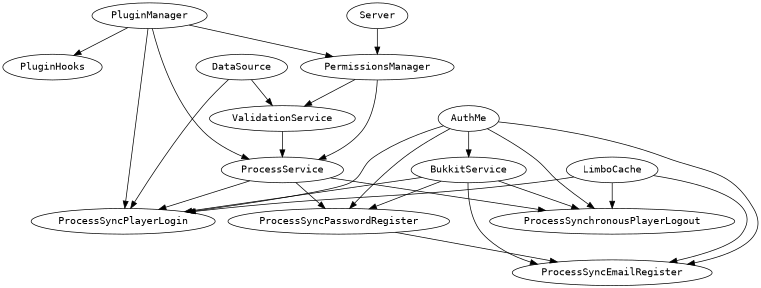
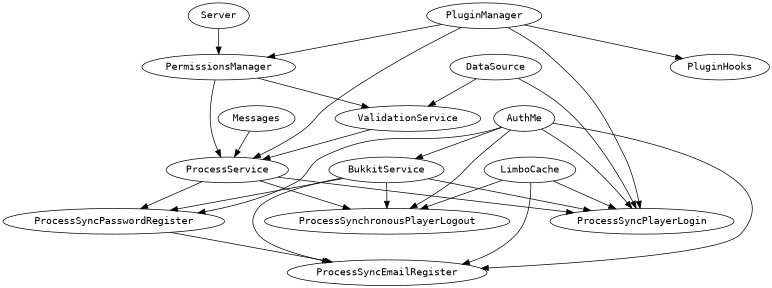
  digraph {
    fontname="DejaVu Sans Mono"
    node [fontname="DejaVu Sans Mono"]
    edge [fontname="DejaVu Sans Mono"]
    ProcessService
    ProcessSyncPlayerLogin
    ProcessSyncPasswordRegister
    ProcessSynchronousPlayerLogout
    ProcessSyncEmailRegister
    LimboCache
    BukkitService
    AuthMe
    DataSource
    ValidationService
    PluginManager
    PermissionsManager
    PluginHooks
    Server
+   Messages
    ProcessService -> ProcessSyncPlayerLogin
    ProcessService -> ProcessSyncPasswordRegister
    ProcessService -> ProcessSynchronousPlayerLogout
    ProcessSyncPasswordRegister -> ProcessSyncEmailRegister
    LimboCache -> ProcessSyncPlayerLogin
    LimboCache -> ProcessSynchronousPlayerLogout
    LimboCache -> ProcessSyncEmailRegister
    BukkitService -> ProcessSyncPlayerLogin
    BukkitService -> ProcessSyncPasswordRegister
    BukkitService -> ProcessSynchronousPlayerLogout
    BukkitService -> ProcessSyncEmailRegister
    AuthMe -> ProcessSyncPlayerLogin
    AuthMe -> ProcessSyncPasswordRegister
    AuthMe -> ProcessSynchronousPlayerLogout
    AuthMe -> ProcessSyncEmailRegister
    AuthMe -> BukkitService
    DataSource -> ProcessSyncPlayerLogin
    DataSource -> ValidationService
    ValidationService -> ProcessService
    PluginManager -> ProcessService
    PluginManager -> ProcessSyncPlayerLogin
    PluginManager -> PermissionsManager
    PluginManager -> PluginHooks
    PermissionsManager -> ProcessService
    PermissionsManager -> ValidationService
    Server -> PermissionsManager
+   Messages -> ProcessService
  }
